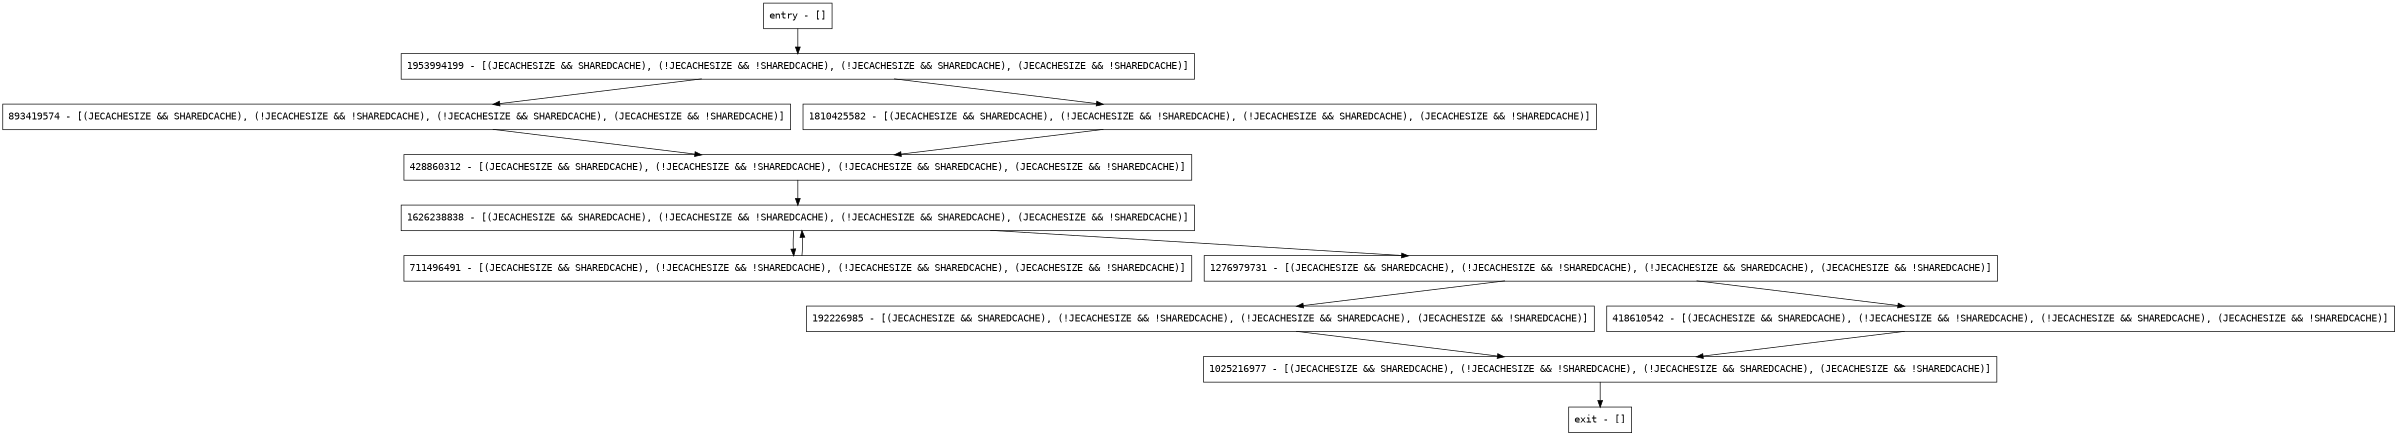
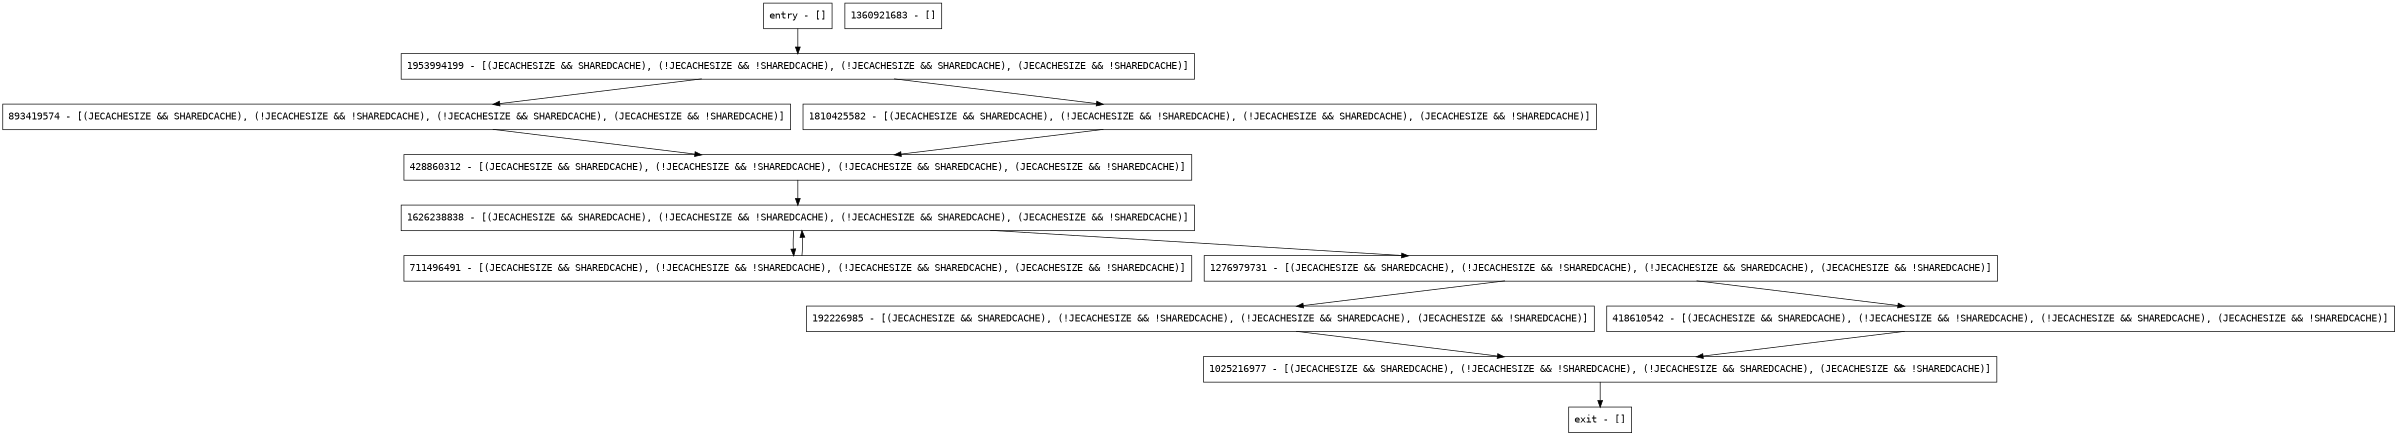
  digraph {
    fontname="DejaVu Sans Mono"
    node [shape=record fontname="DejaVu Sans Mono"]
    edge [fontname="DejaVu Sans Mono"]
    n1 [label="428860312 - [(JECACHESIZE && SHAREDCACHE), (!JECACHESIZE && !SHAREDCACHE), (!JECACHESIZE && SHAREDCACHE), (JECACHESIZE && !SHAREDCACHE)]"]
    n2 [label="1626238838 - [(JECACHESIZE && SHAREDCACHE), (!JECACHESIZE && !SHAREDCACHE), (!JECACHESIZE && SHAREDCACHE), (JECACHESIZE && !SHAREDCACHE)]"]
+   n3 [label="1360921683 - []"]
    n4 [label="1025216977 - [(JECACHESIZE && SHAREDCACHE), (!JECACHESIZE && !SHAREDCACHE), (!JECACHESIZE && SHAREDCACHE), (JECACHESIZE && !SHAREDCACHE)]"]
    n5 [label="exit - []"]
    n6 [label="1953994199 - [(JECACHESIZE && SHAREDCACHE), (!JECACHESIZE && !SHAREDCACHE), (!JECACHESIZE && SHAREDCACHE), (JECACHESIZE && !SHAREDCACHE)]"]
    n7 [label="893419574 - [(JECACHESIZE && SHAREDCACHE), (!JECACHESIZE && !SHAREDCACHE), (!JECACHESIZE && SHAREDCACHE), (JECACHESIZE && !SHAREDCACHE)]"]
    n8 [label="1810425582 - [(JECACHESIZE && SHAREDCACHE), (!JECACHESIZE && !SHAREDCACHE), (!JECACHESIZE && SHAREDCACHE), (JECACHESIZE && !SHAREDCACHE)]"]
    n9 [label="711496491 - [(JECACHESIZE && SHAREDCACHE), (!JECACHESIZE && !SHAREDCACHE), (!JECACHESIZE && SHAREDCACHE), (JECACHESIZE && !SHAREDCACHE)]"]
    n10 [label="192226985 - [(JECACHESIZE && SHAREDCACHE), (!JECACHESIZE && !SHAREDCACHE), (!JECACHESIZE && SHAREDCACHE), (JECACHESIZE && !SHAREDCACHE)]"]
    n11 [label="1276979731 - [(JECACHESIZE && SHAREDCACHE), (!JECACHESIZE && !SHAREDCACHE), (!JECACHESIZE && SHAREDCACHE), (JECACHESIZE && !SHAREDCACHE)]"]
    n12 [label="entry - []"]
    n13 [label="418610542 - [(JECACHESIZE && SHAREDCACHE), (!JECACHESIZE && !SHAREDCACHE), (!JECACHESIZE && SHAREDCACHE), (JECACHESIZE && !SHAREDCACHE)]"]
    n1 -> n2
    n2 -> n9
    n2 -> n11
    n4 -> n5
    n6 -> n7
    n6 -> n8
    n7 -> n1
    n8 -> n1
    n9 -> n2
    n10 -> n4
    n11 -> n10
    n11 -> n13
    n12 -> n6
    n13 -> n4
  }
